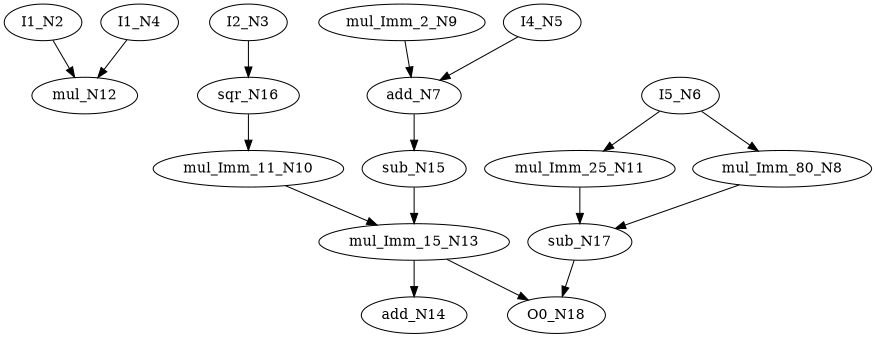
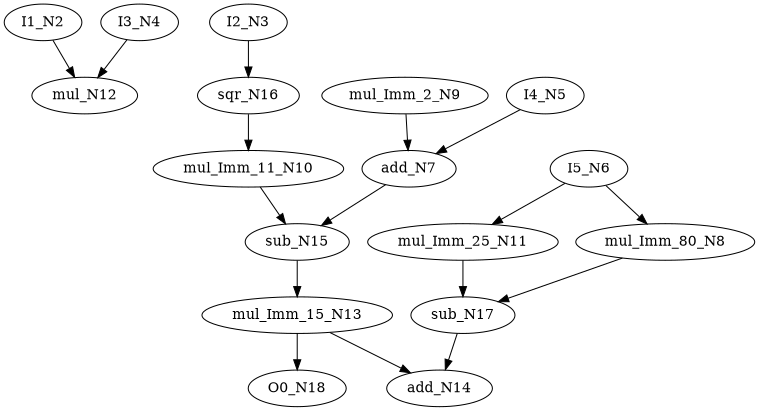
  digraph {
    node [color=black ntype=operation]
    n1 [label=mul_N12]
    n2 [label=mul_Imm_25_N11]
    n3 [label=sub_N17]
    n4 [label=mul_Imm_15_N13]
    n5 [label=add_N14]
    n6 [label=O0_N18 ntype=outvar]
    n7 [label=mul_Imm_11_N10]
    n8 [label=sub_N15]
    n9 [label=sqr_N16]
    n10 [label=mul_Imm_80_N8]
    n11 [label=mul_Imm_2_N9]
    n12 [label=add_N7]
    n13 [label=I1_N2 ntype=invar]
    n14 [label=I2_N3 ntype=invar]
-   n15 [label=I1_N4 ntype=invar]
+   n15 [label=I3_N4 ntype=invar]
    n16 [label=I4_N5 ntype=invar]
    n17 [label=I5_N6 ntype=invar]
    n2 -> n3
-   n3 -> n6
+   n3 -> n5
    n4 -> n5
    n4 -> n6
-   n7 -> n4
+   n7 -> n8
    n8 -> n4
    n9 -> n7
    n10 -> n3
    n11 -> n12
    n12 -> n8
    n13 -> n1
    n14 -> n9
    n15 -> n1
    n16 -> n12
    n17 -> n2
    n17 -> n10
  }
